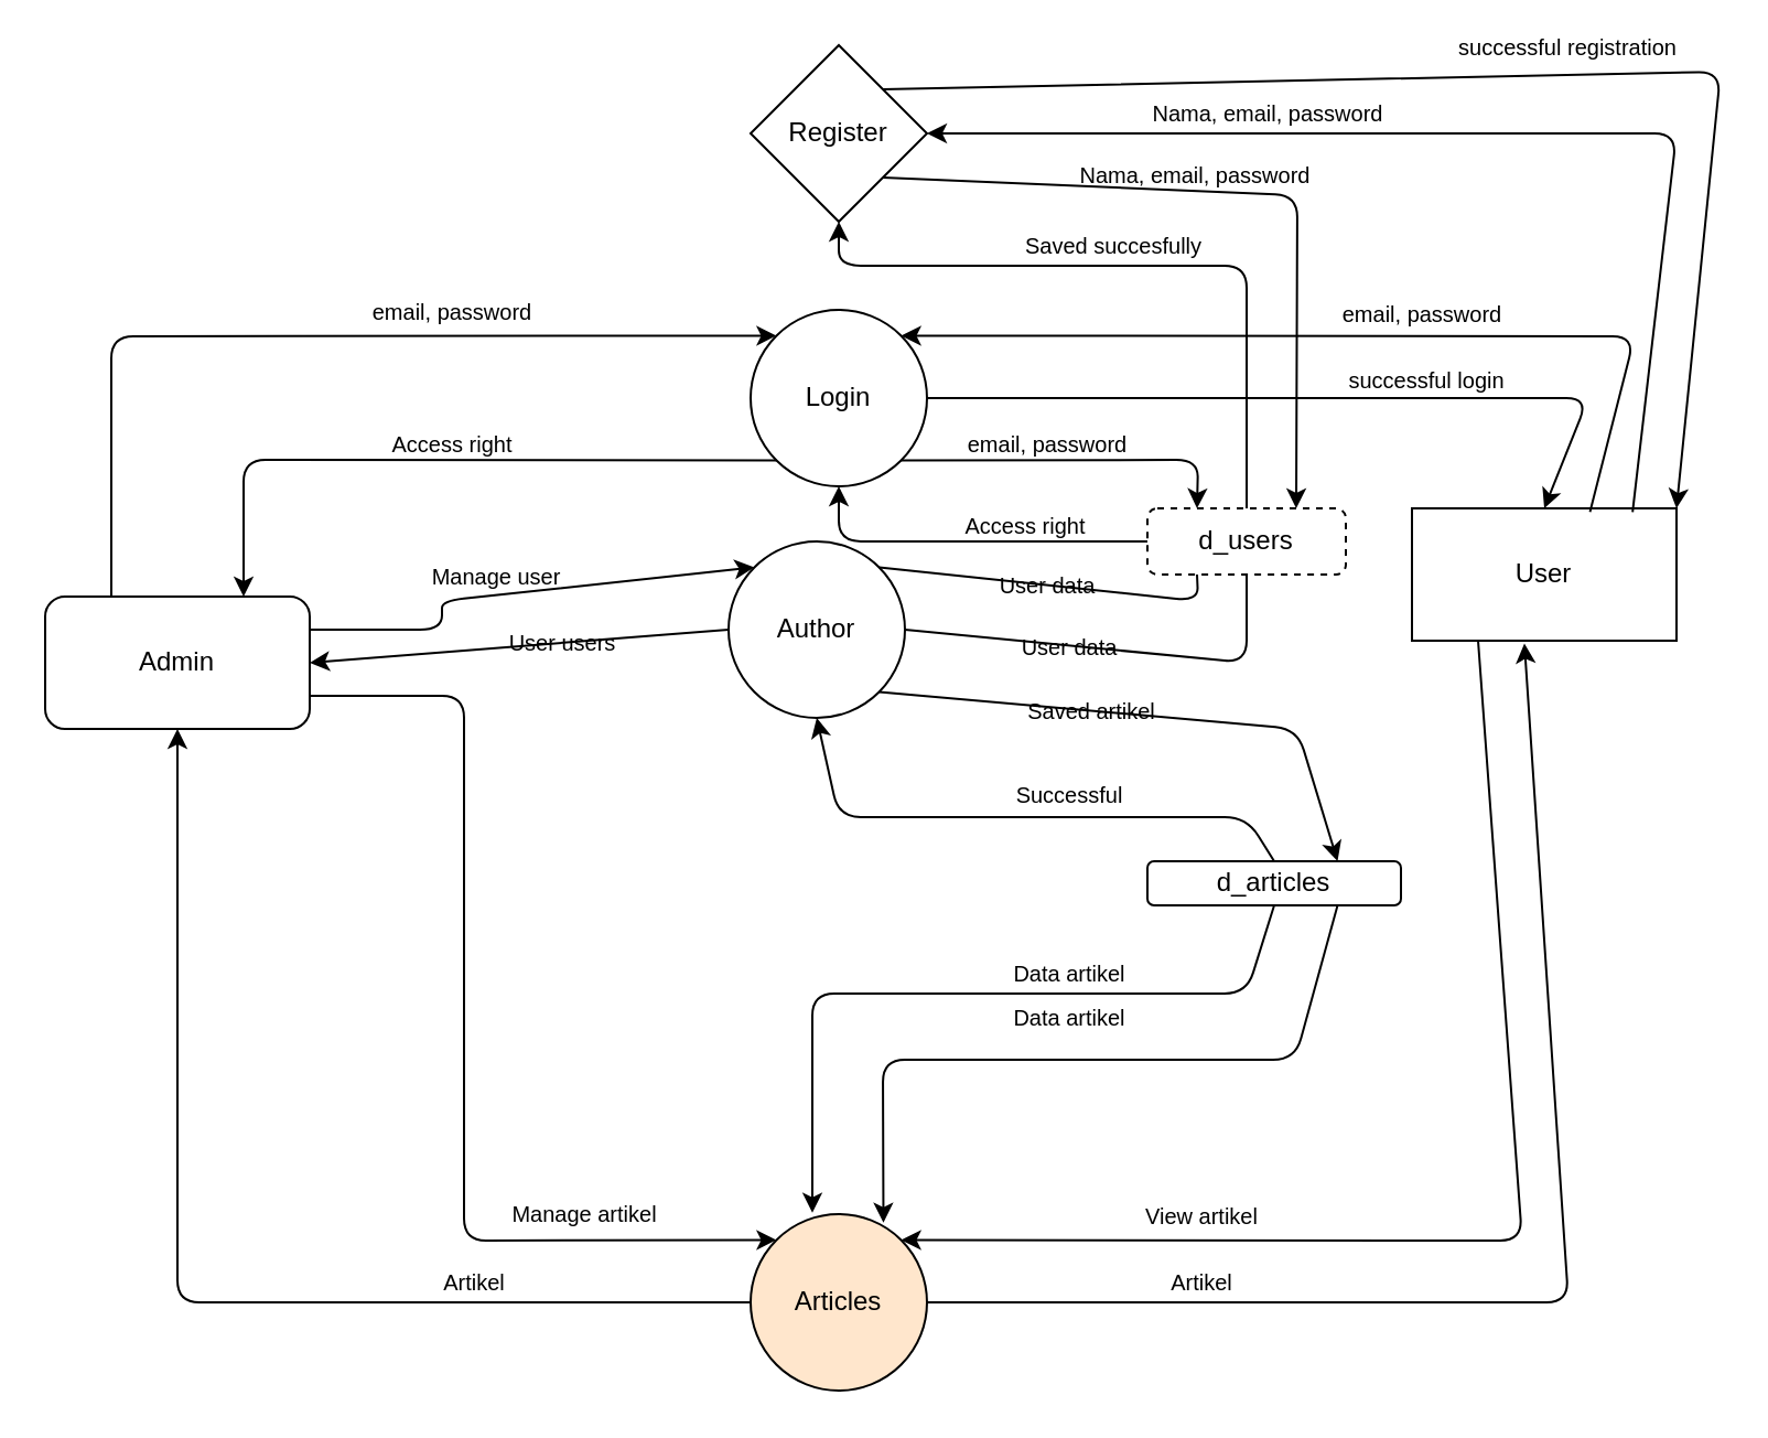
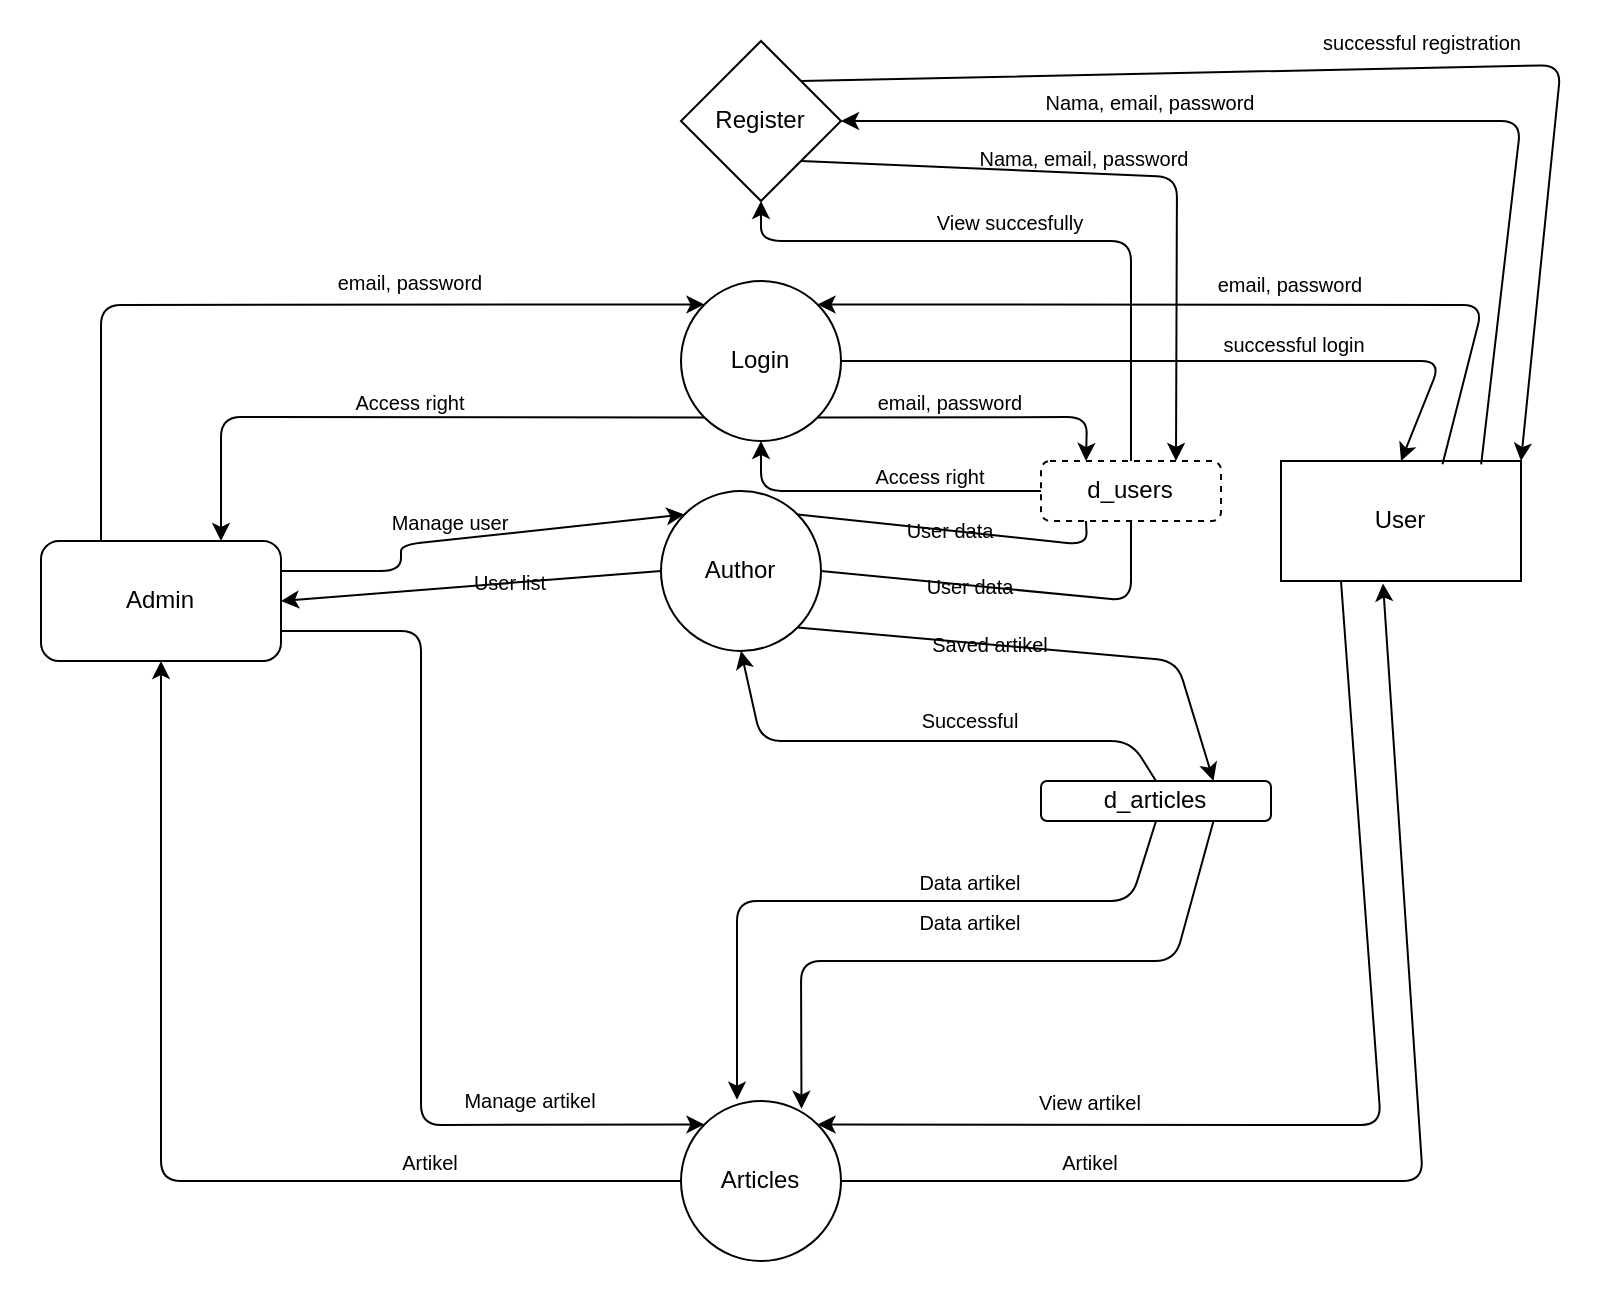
  <mxCell id="0" />
  <mxCell id="1" parent="0" />
  <mxCell id="2" value="Admin" style="whiteSpace=wrap;html=1;rounded=1;" vertex="1" parent="1"><mxGeometry x="20" y="270" width="120" height="60" as="geometry" /></mxCell>
  <mxCell id="3" value="User" style="rounded=0;whiteSpace=wrap;html=1;" vertex="1" parent="1"><mxGeometry x="640" y="230" width="120" height="60" as="geometry" /></mxCell>
  <mxCell id="4" value="Register" style="rhombus;whiteSpace=wrap;html=1;aspect=fixed;" vertex="1" parent="1"><mxGeometry x="340" y="20" width="80" height="80" as="geometry" /></mxCell>
  <mxCell id="5" value="Login" style="ellipse;whiteSpace=wrap;html=1;aspect=fixed;" vertex="1" parent="1"><mxGeometry x="340" y="140" width="80" height="80" as="geometry" /></mxCell>
  <mxCell id="6" value="Author" style="ellipse;whiteSpace=wrap;html=1;aspect=fixed;" vertex="1" parent="1"><mxGeometry x="330" y="245" width="80" height="80" as="geometry" /></mxCell>
- <mxCell id="7" value="Articles" style="ellipse;whiteSpace=wrap;html=1;aspect=fixed;fillColor=#ffe6cc;" vertex="1" parent="1"><mxGeometry x="340" y="550" width="80" height="80" as="geometry" /></mxCell>
+ <mxCell id="7" value="Articles" style="ellipse;whiteSpace=wrap;html=1;aspect=fixed;" vertex="1" parent="1"><mxGeometry x="340" y="550" width="80" height="80" as="geometry" /></mxCell>
  <mxCell id="8" value="" style="endArrow=classic;html=1;exitX=0.25;exitY=0;exitDx=0;exitDy=0;entryX=0;entryY=0;entryDx=0;entryDy=0;" edge="1" parent="1" source="2" target="5"><mxGeometry width="50" height="50" relative="1" as="geometry"><mxPoint x="360" y="230" as="sourcePoint" /><mxPoint x="130" y="160" as="targetPoint" /><Array as="points"><mxPoint x="50" y="152" /></Array></mxGeometry></mxCell>
  <mxCell id="9" value="" style="endArrow=classic;html=1;exitX=0;exitY=1;exitDx=0;exitDy=0;entryX=0.75;entryY=0;entryDx=0;entryDy=0;" edge="1" parent="1" source="5" target="2"><mxGeometry width="50" height="50" relative="1" as="geometry"><mxPoint x="360" y="230" as="sourcePoint" /><mxPoint x="410" y="180" as="targetPoint" /><Array as="points"><mxPoint x="110" y="208" /></Array></mxGeometry></mxCell>
  <mxCell id="10" value="" style="endArrow=classic;html=1;exitX=1;exitY=0.25;exitDx=0;exitDy=0;entryX=0;entryY=0;entryDx=0;entryDy=0;" edge="1" parent="1" source="2" target="6"><mxGeometry width="50" height="50" relative="1" as="geometry"><mxPoint x="230" y="300" as="sourcePoint" /><mxPoint x="280" y="250" as="targetPoint" /><Array as="points"><mxPoint x="200" y="285" /><mxPoint x="200" y="272" /></Array></mxGeometry></mxCell>
  <mxCell id="11" value="" style="endArrow=classic;html=1;exitX=0;exitY=0.5;exitDx=0;exitDy=0;entryX=1;entryY=0.5;entryDx=0;entryDy=0;" edge="1" parent="1" source="6" target="2"><mxGeometry width="50" height="50" relative="1" as="geometry"><mxPoint x="230" y="300" as="sourcePoint" /><mxPoint x="280" y="250" as="targetPoint" /></mxGeometry></mxCell>
  <mxCell id="12" value="" style="endArrow=classic;html=1;exitX=1;exitY=0.75;exitDx=0;exitDy=0;entryX=0;entryY=0;entryDx=0;entryDy=0;" edge="1" parent="1" source="2" target="7"><mxGeometry width="50" height="50" relative="1" as="geometry"><mxPoint x="230" y="370" as="sourcePoint" /><mxPoint x="280" y="320" as="targetPoint" /><Array as="points"><mxPoint x="210" y="315" /><mxPoint x="210" y="562" /></Array></mxGeometry></mxCell>
  <mxCell id="13" value="" style="endArrow=classic;html=1;exitX=1;exitY=0.5;exitDx=0;exitDy=0;entryX=0.5;entryY=0;entryDx=0;entryDy=0;" edge="1" parent="1" source="5" target="3"><mxGeometry width="50" height="50" relative="1" as="geometry"><mxPoint x="530" y="230" as="sourcePoint" /><mxPoint x="580" y="180" as="targetPoint" /><Array as="points"><mxPoint x="720" y="180" /></Array></mxGeometry></mxCell>
  <mxCell id="14" value="" style="endArrow=classic;html=1;exitX=0.673;exitY=0.028;exitDx=0;exitDy=0;entryX=1;entryY=0;entryDx=0;entryDy=0;exitPerimeter=0;" edge="1" parent="1" source="3" target="5"><mxGeometry width="50" height="50" relative="1" as="geometry"><mxPoint x="530" y="230" as="sourcePoint" /><mxPoint x="580" y="180" as="targetPoint" /><Array as="points"><mxPoint x="741" y="152" /></Array></mxGeometry></mxCell>
  <mxCell id="15" value="d_users" style="rounded=1;whiteSpace=wrap;html=1;dashed=1;" vertex="1" parent="1"><mxGeometry x="520" y="230" width="90" height="30" as="geometry" /></mxCell>
  <mxCell id="16" value="" style="endArrow=classic;html=1;exitX=1;exitY=1;exitDx=0;exitDy=0;entryX=0.25;entryY=0;entryDx=0;entryDy=0;" edge="1" parent="1" source="5" target="15"><mxGeometry width="50" height="50" relative="1" as="geometry"><mxPoint x="530" y="230" as="sourcePoint" /><mxPoint x="580" y="180" as="targetPoint" /><Array as="points"><mxPoint x="543" y="208" /></Array></mxGeometry></mxCell>
  <mxCell id="17" value="" style="endArrow=classic;html=1;exitX=0;exitY=0.5;exitDx=0;exitDy=0;entryX=0.5;entryY=1;entryDx=0;entryDy=0;" edge="1" parent="1" source="15" target="5"><mxGeometry width="50" height="50" relative="1" as="geometry"><mxPoint x="530" y="230" as="sourcePoint" /><mxPoint x="580" y="180" as="targetPoint" /><Array as="points"><mxPoint x="380" y="245" /></Array></mxGeometry></mxCell>
  <mxCell id="18" value="" style="endArrow=none;html=1;exitX=1;exitY=0;exitDx=0;exitDy=0;entryX=0.25;entryY=1;entryDx=0;entryDy=0;" edge="1" parent="1" source="6" target="15"><mxGeometry width="50" height="50" relative="1" as="geometry"><mxPoint x="530" y="230" as="sourcePoint" /><mxPoint x="580" y="180" as="targetPoint" /><Array as="points"><mxPoint x="543" y="272" /></Array></mxGeometry></mxCell>
  <mxCell id="19" value="" style="endArrow=none;html=1;entryX=0.5;entryY=1;entryDx=0;entryDy=0;exitX=1;exitY=0.5;exitDx=0;exitDy=0;" edge="1" parent="1" source="6" target="15"><mxGeometry width="50" height="50" relative="1" as="geometry"><mxPoint x="450" y="270" as="sourcePoint" /><mxPoint x="500" y="220" as="targetPoint" /><Array as="points"><mxPoint x="565" y="300" /></Array></mxGeometry></mxCell>
  <mxCell id="20" value="" style="endArrow=classic;html=1;exitX=0.5;exitY=0;exitDx=0;exitDy=0;entryX=0.5;entryY=1;entryDx=0;entryDy=0;" edge="1" parent="1" source="15" target="4"><mxGeometry width="50" height="50" relative="1" as="geometry"><mxPoint x="580" y="190" as="sourcePoint" /><mxPoint x="630" y="140" as="targetPoint" /><Array as="points"><mxPoint x="565" y="120" /><mxPoint x="380" y="120" /></Array></mxGeometry></mxCell>
  <mxCell id="21" value="" style="endArrow=classic;html=1;exitX=1;exitY=1;exitDx=0;exitDy=0;entryX=0.75;entryY=0;entryDx=0;entryDy=0;" edge="1" parent="1" source="4" target="15"><mxGeometry width="50" height="50" relative="1" as="geometry"><mxPoint x="580" y="190" as="sourcePoint" /><mxPoint x="630" y="140" as="targetPoint" /><Array as="points"><mxPoint x="588" y="88" /></Array></mxGeometry></mxCell>
  <mxCell id="22" value="" style="endArrow=classic;html=1;exitX=0.834;exitY=0.028;exitDx=0;exitDy=0;exitPerimeter=0;entryX=1;entryY=0.5;entryDx=0;entryDy=0;" edge="1" parent="1" source="3" target="4"><mxGeometry width="50" height="50" relative="1" as="geometry"><mxPoint x="580" y="190" as="sourcePoint" /><mxPoint x="630" y="140" as="targetPoint" /><Array as="points"><mxPoint x="760" y="60" /></Array></mxGeometry></mxCell>
  <mxCell id="23" value="" style="endArrow=classic;html=1;exitX=1;exitY=0;exitDx=0;exitDy=0;entryX=1;entryY=0;entryDx=0;entryDy=0;" edge="1" parent="1" source="4" target="3"><mxGeometry width="50" height="50" relative="1" as="geometry"><mxPoint x="580" y="190" as="sourcePoint" /><mxPoint x="630" y="140" as="targetPoint" /><Array as="points"><mxPoint x="780" y="32" /></Array></mxGeometry></mxCell>
  <mxCell id="24" value="" style="endArrow=classic;html=1;exitX=0;exitY=0.5;exitDx=0;exitDy=0;entryX=0.5;entryY=1;entryDx=0;entryDy=0;" edge="1" parent="1" source="7" target="2"><mxGeometry width="50" height="50" relative="1" as="geometry"><mxPoint x="270" y="400" as="sourcePoint" /><mxPoint x="320" y="350" as="targetPoint" /><Array as="points"><mxPoint x="80" y="590" /></Array></mxGeometry></mxCell>
  <mxCell id="25" value="" style="endArrow=classic;html=1;exitX=0.25;exitY=1;exitDx=0;exitDy=0;entryX=1;entryY=0;entryDx=0;entryDy=0;" edge="1" parent="1" source="3" target="7"><mxGeometry width="50" height="50" relative="1" as="geometry"><mxPoint x="360" y="420" as="sourcePoint" /><mxPoint x="410" y="370" as="targetPoint" /><Array as="points"><mxPoint x="690" y="562" /></Array></mxGeometry></mxCell>
  <mxCell id="26" value="" style="endArrow=classic;html=1;exitX=1;exitY=0.5;exitDx=0;exitDy=0;entryX=0.425;entryY=1.021;entryDx=0;entryDy=0;entryPerimeter=0;" edge="1" parent="1" source="7" target="3"><mxGeometry width="50" height="50" relative="1" as="geometry"><mxPoint x="360" y="420" as="sourcePoint" /><mxPoint x="410" y="370" as="targetPoint" /><Array as="points"><mxPoint x="711" y="590" /></Array></mxGeometry></mxCell>
  <mxCell id="27" value="d_articles" style="rounded=1;whiteSpace=wrap;html=1;" vertex="1" parent="1"><mxGeometry x="520" y="390" width="115" height="20" as="geometry" /></mxCell>
  <mxCell id="28" value="" style="endArrow=classic;html=1;exitX=1;exitY=1;exitDx=0;exitDy=0;entryX=0.75;entryY=0;entryDx=0;entryDy=0;" edge="1" parent="1" source="6" target="27"><mxGeometry width="50" height="50" relative="1" as="geometry"><mxPoint x="360" y="420" as="sourcePoint" /><mxPoint x="410" y="370" as="targetPoint" /><Array as="points"><mxPoint x="588" y="330" /></Array></mxGeometry></mxCell>
  <mxCell id="29" value="" style="endArrow=classic;html=1;exitX=0.5;exitY=0;exitDx=0;exitDy=0;entryX=0.5;entryY=1;entryDx=0;entryDy=0;" edge="1" parent="1" source="27" target="6"><mxGeometry width="50" height="50" relative="1" as="geometry"><mxPoint x="360" y="420" as="sourcePoint" /><mxPoint x="410" y="370" as="targetPoint" /><Array as="points"><mxPoint x="565" y="370" /><mxPoint x="380" y="370" /></Array></mxGeometry></mxCell>
  <mxCell id="30" value="" style="endArrow=classic;html=1;exitX=0.75;exitY=1;exitDx=0;exitDy=0;entryX=0.753;entryY=0.048;entryDx=0;entryDy=0;entryPerimeter=0;" edge="1" parent="1" source="27" target="7"><mxGeometry width="50" height="50" relative="1" as="geometry"><mxPoint x="390" y="440" as="sourcePoint" /><mxPoint x="440" y="390" as="targetPoint" /><Array as="points"><mxPoint x="587" y="480" /><mxPoint x="400" y="480" /></Array></mxGeometry></mxCell>
  <mxCell id="31" value="" style="endArrow=classic;html=1;exitX=0.5;exitY=1;exitDx=0;exitDy=0;entryX=0.35;entryY=-0.008;entryDx=0;entryDy=0;entryPerimeter=0;" edge="1" parent="1" source="27" target="7"><mxGeometry width="50" height="50" relative="1" as="geometry"><mxPoint x="390" y="440" as="sourcePoint" /><mxPoint x="440" y="390" as="targetPoint" /><Array as="points"><mxPoint x="565" y="450" /><mxPoint x="368" y="450" /></Array></mxGeometry></mxCell>
  <mxCell id="32" value="&lt;font style=&quot;font-size: 10px&quot;&gt;email, password&lt;/font&gt;" style="text;html=1;strokeColor=none;fillColor=none;align=center;verticalAlign=middle;whiteSpace=wrap;rounded=0;" vertex="1" parent="1"><mxGeometry x="160" y="140" width="90" as="geometry" /></mxCell>
  <mxCell id="33" value="&lt;font style=&quot;font-size: 10px&quot;&gt;Access right&lt;/font&gt;" style="text;html=1;strokeColor=none;fillColor=none;align=center;verticalAlign=middle;whiteSpace=wrap;rounded=0;" vertex="1" parent="1"><mxGeometry x="160" y="200" width="90" as="geometry" /></mxCell>
  <mxCell id="34" value="&lt;font style=&quot;font-size: 10px&quot;&gt;Manage user&lt;/font&gt;" style="text;html=1;strokeColor=none;fillColor=none;align=center;verticalAlign=middle;whiteSpace=wrap;rounded=0;" vertex="1" parent="1"><mxGeometry x="180" y="260" width="90" as="geometry" /></mxCell>
- <mxCell id="35" value="&lt;font style=&quot;font-size: 10px&quot;&gt;User users&lt;/font&gt;" style="text;html=1;strokeColor=none;fillColor=none;align=center;verticalAlign=middle;whiteSpace=wrap;rounded=0;" vertex="1" parent="1"><mxGeometry x="210" y="290" width="90" as="geometry" /></mxCell>
+ <mxCell id="35" value="&lt;font style=&quot;font-size: 10px&quot;&gt;User list&lt;/font&gt;" style="text;html=1;strokeColor=none;fillColor=none;align=center;verticalAlign=middle;whiteSpace=wrap;rounded=0;" vertex="1" parent="1"><mxGeometry x="210" y="290" width="90" as="geometry" /></mxCell>
  <mxCell id="36" value="&lt;span style=&quot;font-size: 10px&quot;&gt;email, password&lt;/span&gt;" style="text;html=1;strokeColor=none;fillColor=none;align=center;verticalAlign=middle;whiteSpace=wrap;rounded=0;" vertex="1" parent="1"><mxGeometry x="430" y="200" width="90" as="geometry" /></mxCell>
  <mxCell id="37" value="&lt;font style=&quot;font-size: 10px&quot;&gt;Access right&lt;/font&gt;" style="text;html=1;strokeColor=none;fillColor=none;align=center;verticalAlign=middle;whiteSpace=wrap;rounded=0;" vertex="1" parent="1"><mxGeometry x="420" y="237" width="90" as="geometry" /></mxCell>
  <mxCell id="38" value="&lt;font style=&quot;font-size: 10px&quot;&gt;User data&lt;/font&gt;" style="text;html=1;strokeColor=none;fillColor=none;align=center;verticalAlign=middle;whiteSpace=wrap;rounded=0;" vertex="1" parent="1"><mxGeometry x="430" y="264" width="90" as="geometry" /></mxCell>
  <mxCell id="39" value="&lt;font style=&quot;font-size: 10px&quot;&gt;User data&lt;/font&gt;" style="text;html=1;strokeColor=none;fillColor=none;align=center;verticalAlign=middle;whiteSpace=wrap;rounded=0;" vertex="1" parent="1"><mxGeometry x="440" y="292" width="90" as="geometry" /></mxCell>
  <mxCell id="40" value="&lt;span style=&quot;font-size: 10px&quot;&gt;Nama, email, password&lt;/span&gt;" style="text;html=1;strokeColor=none;fillColor=none;align=center;verticalAlign=middle;whiteSpace=wrap;rounded=0;" vertex="1" parent="1"><mxGeometry x="520" y="50" width="110" as="geometry" /></mxCell>
  <mxCell id="41" value="&lt;span style=&quot;font-size: 10px&quot;&gt;Nama, email, password&lt;/span&gt;" style="text;html=1;strokeColor=none;fillColor=none;align=center;verticalAlign=middle;whiteSpace=wrap;rounded=0;" vertex="1" parent="1"><mxGeometry x="487" y="78" width="110" as="geometry" /></mxCell>
- <mxCell id="42" value="&lt;span style=&quot;font-size: 10px&quot;&gt;Saved succesfully&lt;/span&gt;" style="text;html=1;strokeColor=none;fillColor=none;align=center;verticalAlign=middle;whiteSpace=wrap;rounded=0;" vertex="1" parent="1"><mxGeometry x="450" y="110" width="110" as="geometry" /></mxCell>
+ <mxCell id="42" value="&lt;span style=&quot;font-size: 10px&quot;&gt;View succesfully&lt;/span&gt;" style="text;html=1;strokeColor=none;fillColor=none;align=center;verticalAlign=middle;whiteSpace=wrap;rounded=0;" vertex="1" parent="1"><mxGeometry x="450" y="110" width="110" as="geometry" /></mxCell>
  <mxCell id="43" value="&lt;span style=&quot;font-size: 10px&quot;&gt;email, password&lt;/span&gt;" style="text;html=1;strokeColor=none;fillColor=none;align=center;verticalAlign=middle;whiteSpace=wrap;rounded=0;" vertex="1" parent="1"><mxGeometry x="600" y="141" width="90" as="geometry" /></mxCell>
  <mxCell id="44" value="&lt;span style=&quot;font-size: 10px&quot;&gt;successful login&lt;/span&gt;" style="text;html=1;strokeColor=none;fillColor=none;align=center;verticalAlign=middle;whiteSpace=wrap;rounded=0;" vertex="1" parent="1"><mxGeometry x="602" y="171" width="90" as="geometry" /></mxCell>
  <mxCell id="45" value="&lt;span style=&quot;font-size: 10px&quot;&gt;successful registration&lt;br&gt;&lt;/span&gt;" style="text;html=1;strokeColor=none;fillColor=none;align=center;verticalAlign=middle;whiteSpace=wrap;rounded=0;" vertex="1" parent="1"><mxGeometry x="650" y="20" width="122" as="geometry" /></mxCell>
  <mxCell id="46" value="&lt;font style=&quot;font-size: 10px&quot;&gt;View artikel&lt;/font&gt;" style="text;html=1;strokeColor=none;fillColor=none;align=center;verticalAlign=middle;whiteSpace=wrap;rounded=0;" vertex="1" parent="1"><mxGeometry x="500" y="550" width="90" as="geometry" /></mxCell>
  <mxCell id="47" value="&lt;font style=&quot;font-size: 10px&quot;&gt;Artikel&lt;/font&gt;" style="text;html=1;strokeColor=none;fillColor=none;align=center;verticalAlign=middle;whiteSpace=wrap;rounded=0;" vertex="1" parent="1"><mxGeometry x="500" y="580" width="90" as="geometry" /></mxCell>
  <mxCell id="48" value="&lt;font style=&quot;font-size: 10px&quot;&gt;Data artikel&lt;/font&gt;" style="text;html=1;strokeColor=none;fillColor=none;align=center;verticalAlign=middle;whiteSpace=wrap;rounded=0;" vertex="1" parent="1"><mxGeometry x="440" y="460" width="90" as="geometry" /></mxCell>
  <mxCell id="49" value="&lt;font style=&quot;font-size: 10px&quot;&gt;Data artikel&lt;/font&gt;" style="text;html=1;strokeColor=none;fillColor=none;align=center;verticalAlign=middle;whiteSpace=wrap;rounded=0;" vertex="1" parent="1"><mxGeometry x="440" y="440" width="90" as="geometry" /></mxCell>
  <mxCell id="50" value="&lt;font style=&quot;font-size: 10px&quot;&gt;Saved artikel&lt;/font&gt;" style="text;html=1;strokeColor=none;fillColor=none;align=center;verticalAlign=middle;whiteSpace=wrap;rounded=0;" vertex="1" parent="1"><mxGeometry x="450" y="321" width="90" as="geometry" /></mxCell>
  <mxCell id="51" value="&lt;font style=&quot;font-size: 10px&quot;&gt;Successful&lt;/font&gt;" style="text;html=1;strokeColor=none;fillColor=none;align=center;verticalAlign=middle;whiteSpace=wrap;rounded=0;" vertex="1" parent="1"><mxGeometry x="440" y="359" width="90" as="geometry" /></mxCell>
  <mxCell id="52" value="&lt;font style=&quot;font-size: 10px&quot;&gt;Artikel&lt;/font&gt;" style="text;html=1;strokeColor=none;fillColor=none;align=center;verticalAlign=middle;whiteSpace=wrap;rounded=0;" vertex="1" parent="1"><mxGeometry x="170" y="561" width="90" height="40" as="geometry" /></mxCell>
  <mxCell id="53" value="&lt;span style=&quot;font-size: 10px&quot;&gt;Manage artikel&lt;/span&gt;" style="text;html=1;strokeColor=none;fillColor=none;align=center;verticalAlign=middle;whiteSpace=wrap;rounded=0;" vertex="1" parent="1"><mxGeometry x="220" y="530" width="90" height="40" as="geometry" /></mxCell>
